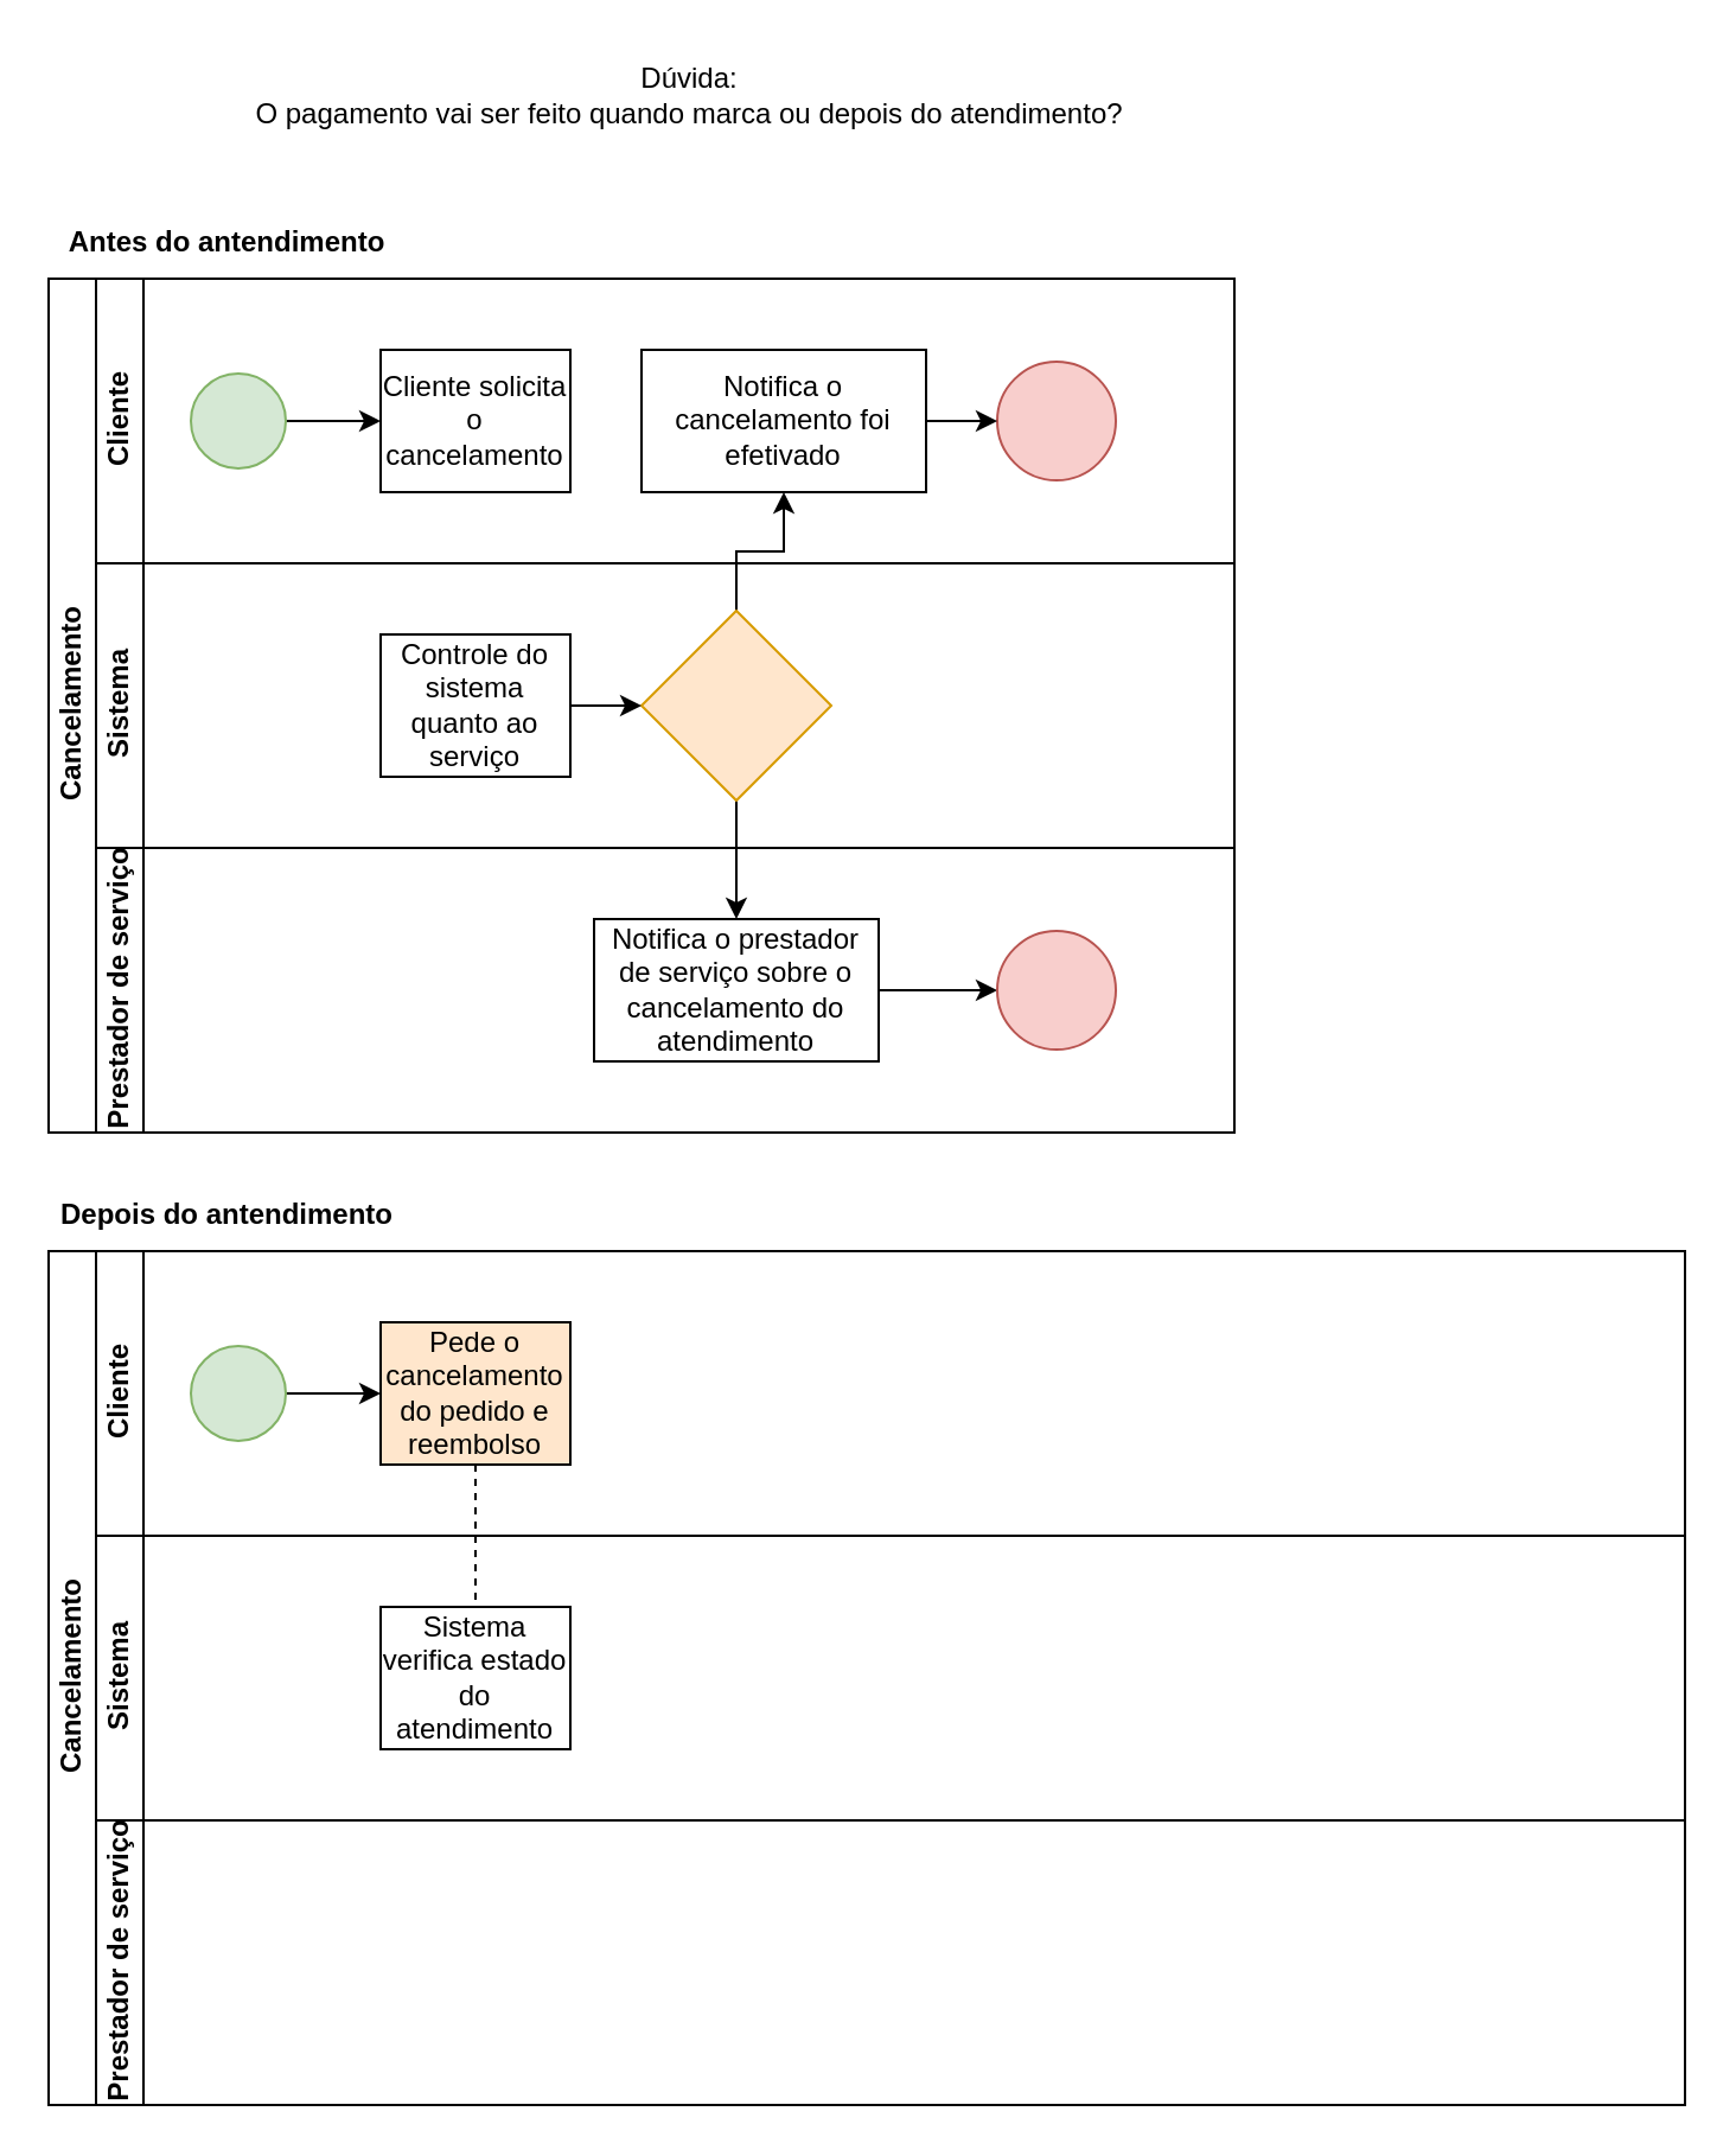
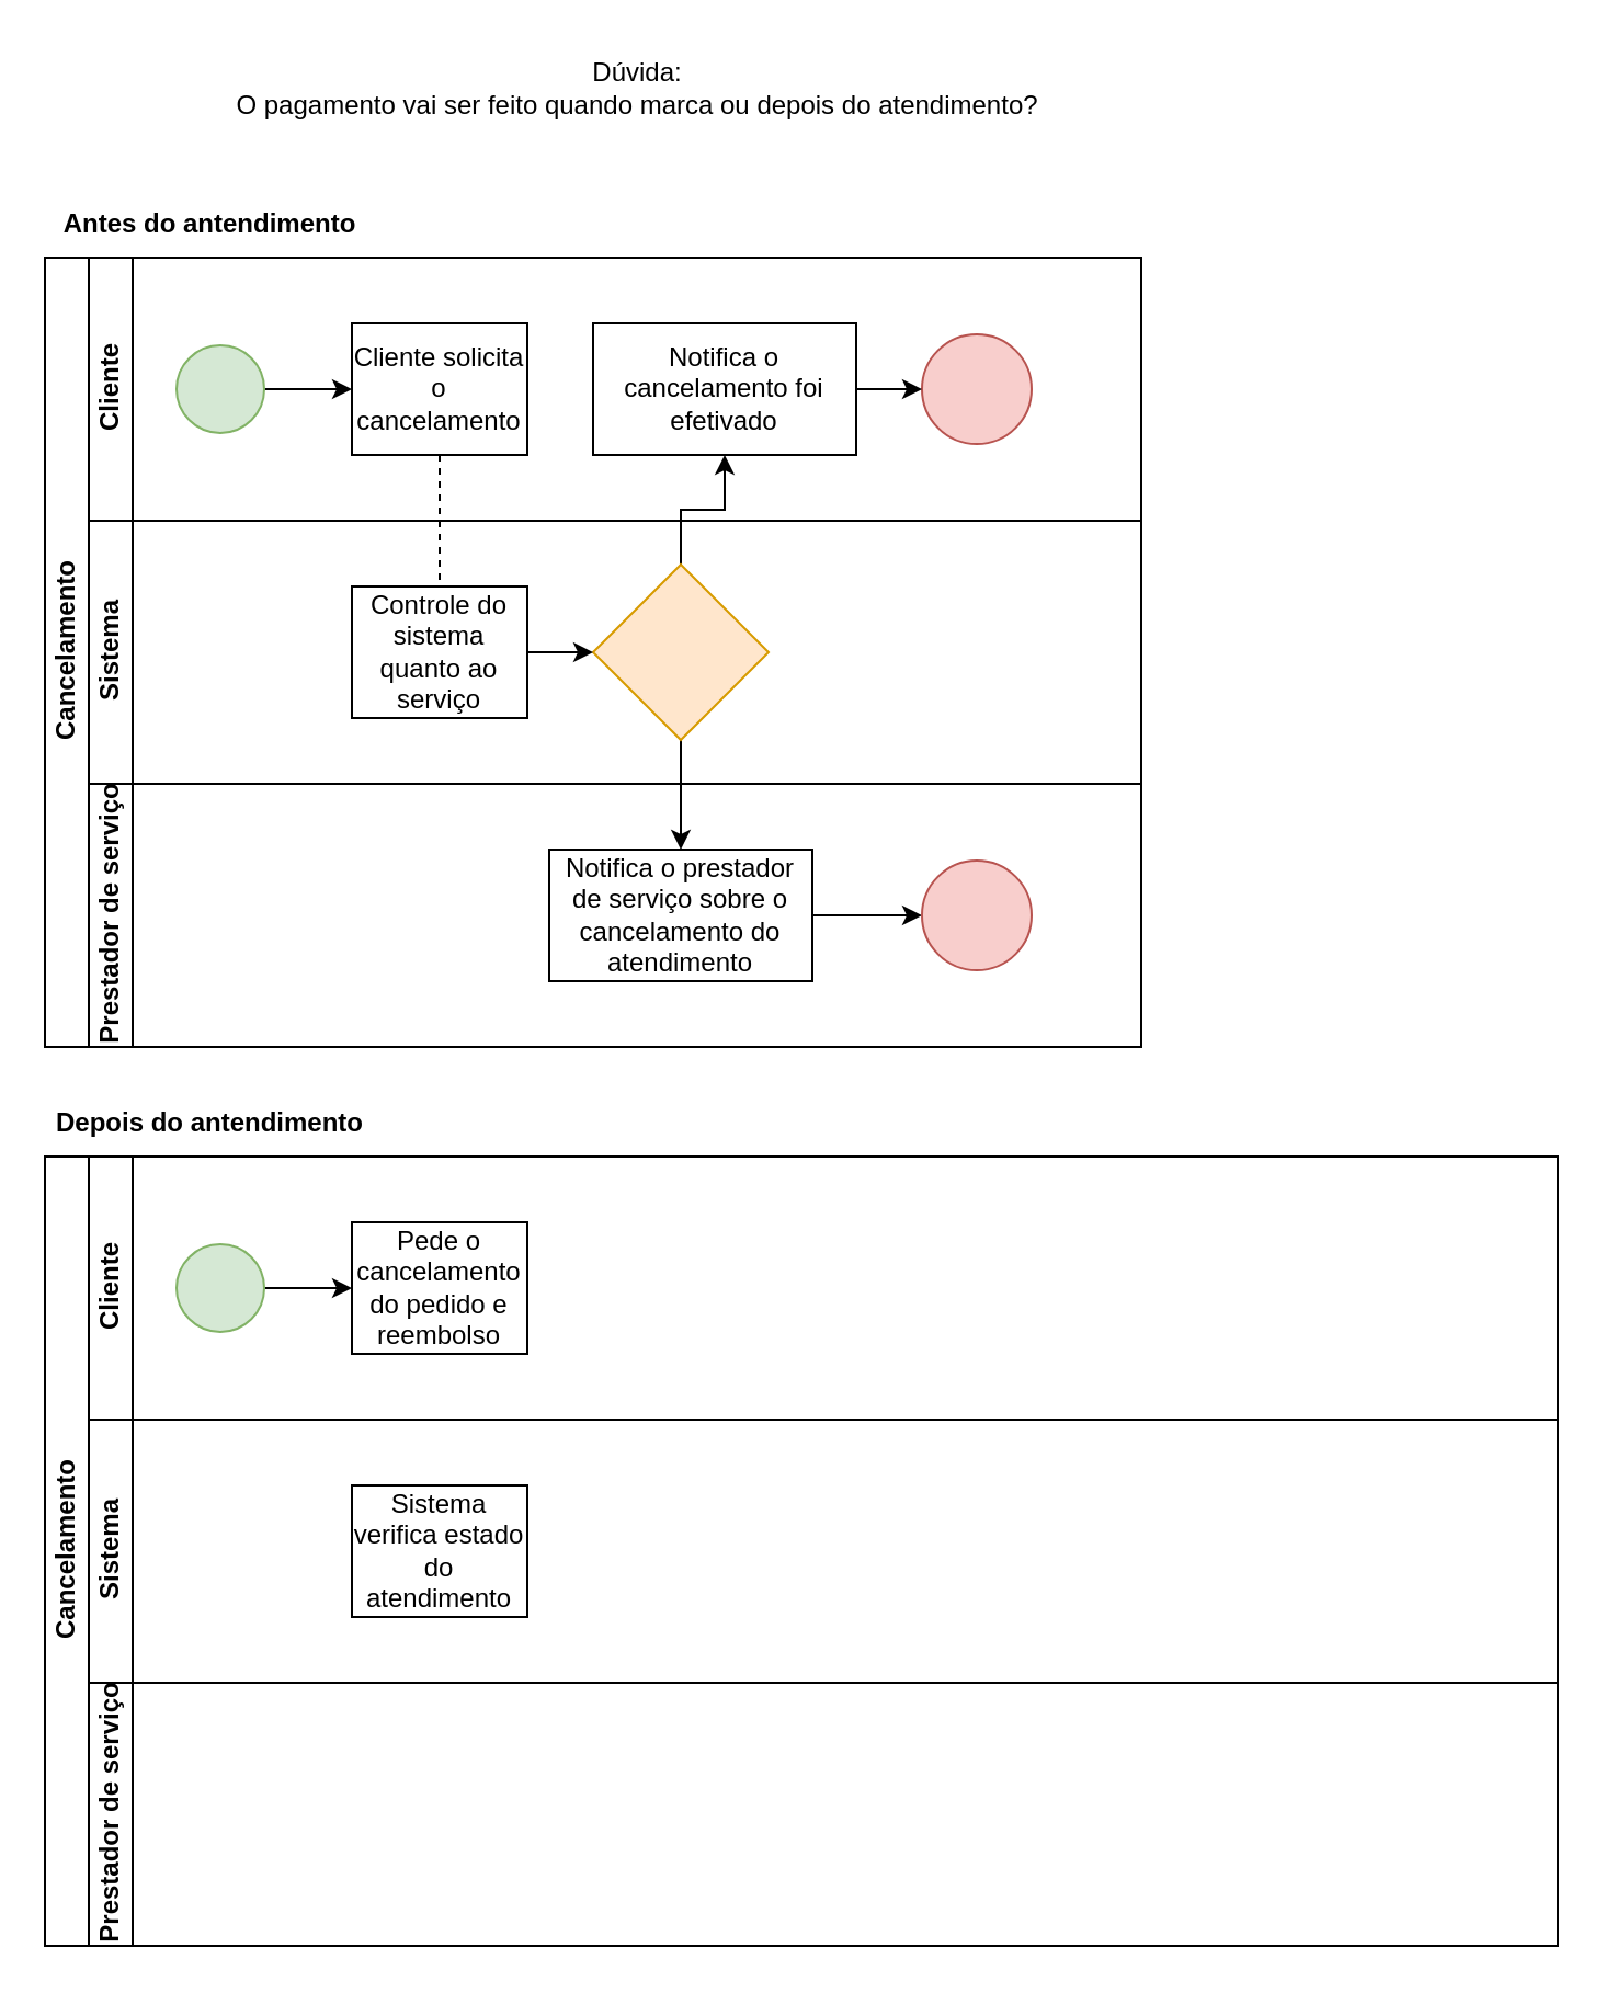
  <mxCell id="0" />
  <mxCell id="1" parent="0" />
  <mxCell id="2" value="Cancelamento" style="swimlane;html=1;childLayout=stackLayout;resizeParent=1;resizeParentMax=0;horizontal=0;startSize=20;horizontalStack=0;" parent="1" vertex="1"><mxGeometry x="20" y="117" width="500" height="360" as="geometry" /></mxCell>
+ <mxCell id="3" value="" style="edgeStyle=orthogonalEdgeStyle;rounded=0;orthogonalLoop=1;jettySize=auto;html=1;dashed=1;endArrow=none;endFill=0;" parent="2" source="7" target="12" edge="1"><mxGeometry relative="1" as="geometry" /></mxCell>
  <mxCell id="4" value="Cliente" style="swimlane;html=1;startSize=20;horizontal=0;" parent="2" vertex="1"><mxGeometry x="20" width="480" height="120" as="geometry" /></mxCell>
  <mxCell id="5" value="" style="edgeStyle=orthogonalEdgeStyle;rounded=0;orthogonalLoop=1;jettySize=auto;html=1;" parent="4" source="6" target="7" edge="1"><mxGeometry relative="1" as="geometry" /></mxCell>
  <mxCell id="6" value="" style="ellipse;whiteSpace=wrap;html=1;fillColor=#d5e8d4;strokeColor=#82b366;" parent="4" vertex="1"><mxGeometry x="40" y="40" width="40" height="40" as="geometry" /></mxCell>
  <mxCell id="7" value="Cliente solicita o cancelamento" style="rounded=0;whiteSpace=wrap;html=1;fontFamily=Helvetica;fontSize=12;fontColor=#000000;align=center;" parent="4" vertex="1"><mxGeometry x="120" y="30" width="80" height="60" as="geometry" /></mxCell>
  <mxCell id="8" value="Notifica o cancelamento foi efetivado" style="rounded=0;whiteSpace=wrap;html=1;" vertex="1" parent="4"><mxGeometry x="230" y="30" width="120" height="60" as="geometry" /></mxCell>
  <mxCell id="9" value="" style="ellipse;whiteSpace=wrap;html=1;aspect=fixed;fillColor=#f8cecc;strokeColor=#b85450;" vertex="1" parent="4"><mxGeometry x="380" y="35" width="50" height="50" as="geometry" /></mxCell>
  <mxCell id="10" style="edgeStyle=orthogonalEdgeStyle;rounded=0;orthogonalLoop=1;jettySize=auto;html=1;exitX=1;exitY=0.5;exitDx=0;exitDy=0;" edge="1" parent="4" source="8" target="9"><mxGeometry relative="1" as="geometry"><mxPoint x="380" y="60" as="targetPoint" /></mxGeometry></mxCell>
  <mxCell id="11" value="Sistema" style="swimlane;html=1;startSize=20;horizontal=0;" parent="2" vertex="1"><mxGeometry x="20" y="120" width="480" height="120" as="geometry" /></mxCell>
  <mxCell id="12" value="Controle do sistema quanto ao serviço" style="rounded=0;whiteSpace=wrap;html=1;fontFamily=Helvetica;fontSize=12;fontColor=#000000;align=center;" parent="11" vertex="1"><mxGeometry x="120" y="30" width="80" height="60" as="geometry" /></mxCell>
  <mxCell id="13" value="Prestador de serviço" style="swimlane;html=1;startSize=20;horizontal=0;" parent="2" vertex="1"><mxGeometry x="20" y="240" width="480" height="120" as="geometry" /></mxCell>
  <mxCell id="14" style="edgeStyle=orthogonalEdgeStyle;rounded=0;orthogonalLoop=1;jettySize=auto;html=1;exitX=1;exitY=0.5;exitDx=0;exitDy=0;entryX=0;entryY=0.5;entryDx=0;entryDy=0;" edge="1" parent="13" source="15" target="16"><mxGeometry relative="1" as="geometry" /></mxCell>
  <mxCell id="15" value="Notifica o prestador de serviço sobre o cancelamento do atendimento" style="rounded=0;whiteSpace=wrap;html=1;" vertex="1" parent="13"><mxGeometry x="210" y="30" width="120" height="60" as="geometry" /></mxCell>
  <mxCell id="16" value="" style="ellipse;whiteSpace=wrap;html=1;aspect=fixed;fillColor=#f8cecc;strokeColor=#b85450;" vertex="1" parent="13"><mxGeometry x="380" y="35" width="50" height="50" as="geometry" /></mxCell>
  <mxCell id="17" value="Cancelamento" style="swimlane;html=1;childLayout=stackLayout;resizeParent=1;resizeParentMax=0;horizontal=0;startSize=20;horizontalStack=0;" parent="1" vertex="1"><mxGeometry x="20" y="527" width="690" height="360" as="geometry" /></mxCell>
- <mxCell id="18" value="" style="edgeStyle=orthogonalEdgeStyle;rounded=0;orthogonalLoop=1;jettySize=auto;html=1;dashed=1;endArrow=none;endFill=0;" parent="17" source="22" target="24" edge="1"><mxGeometry relative="1" as="geometry" /></mxCell>
  <mxCell id="19" value="Cliente" style="swimlane;html=1;startSize=20;horizontal=0;" parent="17" vertex="1"><mxGeometry x="20" width="670" height="120" as="geometry" /></mxCell>
  <mxCell id="20" value="" style="edgeStyle=orthogonalEdgeStyle;rounded=0;orthogonalLoop=1;jettySize=auto;html=1;" parent="19" source="21" target="22" edge="1"><mxGeometry relative="1" as="geometry" /></mxCell>
  <mxCell id="21" value="" style="ellipse;whiteSpace=wrap;html=1;fillColor=#d5e8d4;strokeColor=#82b366;" parent="19" vertex="1"><mxGeometry x="40" y="40" width="40" height="40" as="geometry" /></mxCell>
- <mxCell id="22" value="Pede o cancelamento do pedido e reembolso" style="rounded=0;whiteSpace=wrap;html=1;fontFamily=Helvetica;fontSize=12;fontColor=#000000;align=center;fillColor=#ffe6cc;" parent="19" vertex="1"><mxGeometry x="120" y="30" width="80" height="60" as="geometry" /></mxCell>
+ <mxCell id="22" value="Pede o cancelamento do pedido e reembolso" style="rounded=0;whiteSpace=wrap;html=1;fontFamily=Helvetica;fontSize=12;fontColor=#000000;align=center;" parent="19" vertex="1"><mxGeometry x="120" y="30" width="80" height="60" as="geometry" /></mxCell>
  <mxCell id="23" value="Sistema" style="swimlane;html=1;startSize=20;horizontal=0;" parent="17" vertex="1"><mxGeometry x="20" y="120" width="670" height="120" as="geometry" /></mxCell>
  <mxCell id="24" value="Sistema verifica estado do atendimento" style="rounded=0;whiteSpace=wrap;html=1;fontFamily=Helvetica;fontSize=12;fontColor=#000000;align=center;" parent="23" vertex="1"><mxGeometry x="120" y="30" width="80" height="60" as="geometry" /></mxCell>
  <mxCell id="25" value="Prestador de serviço" style="swimlane;html=1;startSize=20;horizontal=0;" parent="17" vertex="1"><mxGeometry x="20" y="240" width="670" height="120" as="geometry" /></mxCell>
  <mxCell id="26" value="Antes do antendimento" style="text;html=1;align=center;verticalAlign=middle;resizable=0;points=[];autosize=1;strokeColor=none;fillColor=none;fontStyle=1" parent="1" vertex="1"><mxGeometry x="20" y="87" width="150" height="30" as="geometry" /></mxCell>
  <mxCell id="27" value="Depois do antendimento" style="text;html=1;align=center;verticalAlign=middle;resizable=0;points=[];autosize=1;strokeColor=none;fillColor=none;fontStyle=1" parent="1" vertex="1"><mxGeometry x="20" y="497" width="150" height="30" as="geometry" /></mxCell>
  <mxCell id="28" style="edgeStyle=orthogonalEdgeStyle;rounded=0;orthogonalLoop=1;jettySize=auto;html=1;exitX=0.5;exitY=0;exitDx=0;exitDy=0;" edge="1" parent="1" source="30" target="8"><mxGeometry relative="1" as="geometry"><mxPoint x="310" y="207" as="targetPoint" /></mxGeometry></mxCell>
  <mxCell id="29" style="edgeStyle=orthogonalEdgeStyle;rounded=0;orthogonalLoop=1;jettySize=auto;html=1;exitX=0.5;exitY=1;exitDx=0;exitDy=0;" edge="1" parent="1" source="30" target="15"><mxGeometry relative="1" as="geometry"><mxPoint x="310" y="407" as="targetPoint" /></mxGeometry></mxCell>
  <mxCell id="30" value="" style="rhombus;whiteSpace=wrap;html=1;fillColor=#ffe6cc;strokeColor=#d79b00;" parent="1" vertex="1"><mxGeometry x="270" y="257" width="80" height="80" as="geometry" /></mxCell>
  <mxCell id="31" style="edgeStyle=orthogonalEdgeStyle;rounded=0;orthogonalLoop=1;jettySize=auto;html=1;exitX=1;exitY=0.5;exitDx=0;exitDy=0;" parent="1" source="12" target="30" edge="1"><mxGeometry relative="1" as="geometry"><mxPoint x="310" y="297" as="targetPoint" /></mxGeometry></mxCell>
  <mxCell id="32" value="Dúvida:&lt;div&gt;O pagamento vai ser feito quando marca ou depois do atendimento?&lt;/div&gt;" style="text;html=1;align=center;verticalAlign=middle;resizable=0;points=[];autosize=1;strokeColor=none;fillColor=none;" vertex="1" parent="1"><mxGeometry x="95" y="20" width="390" height="40" as="geometry" /></mxCell>
